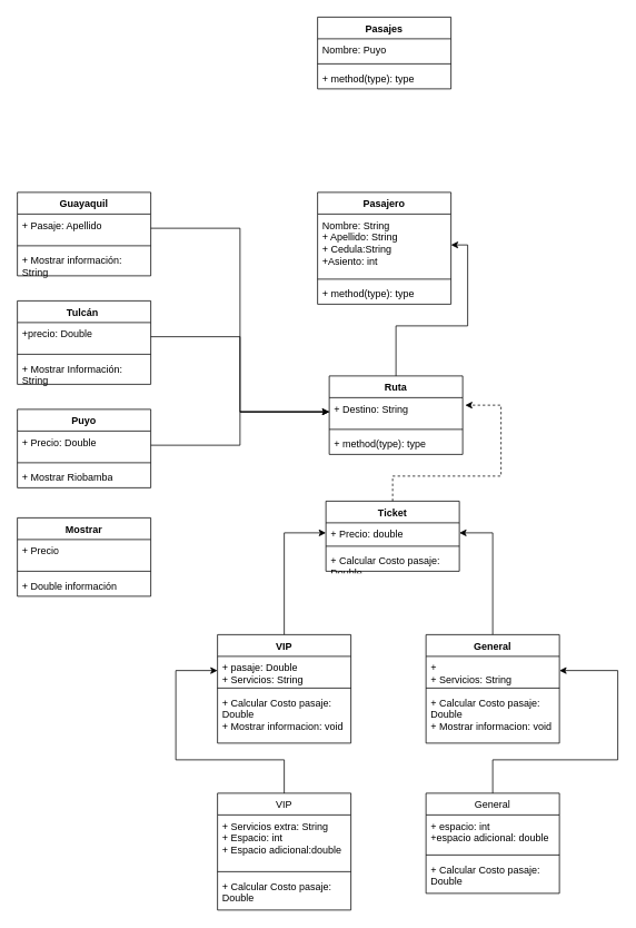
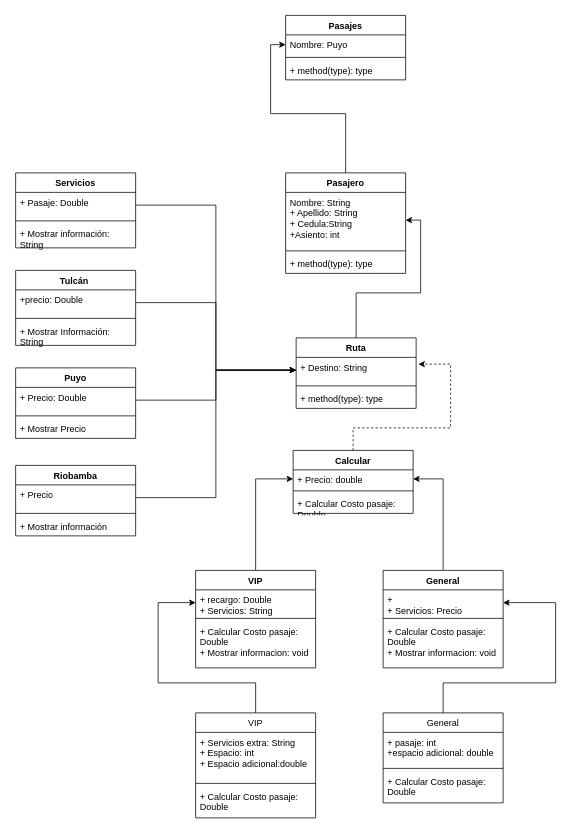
  <mxCell id="0" />
  <mxCell id="1" parent="0" />
  <mxCell id="2" value="Pasajes" style="swimlane;fontStyle=1;align=center;verticalAlign=top;childLayout=stackLayout;horizontal=1;startSize=26;horizontalStack=0;resizeParent=1;resizeParentMax=0;resizeLast=0;collapsible=1;marginBottom=0;whiteSpace=wrap;html=1;" vertex="1" parent="1"><mxGeometry x="380" y="20" width="160" height="86" as="geometry" /></mxCell>
  <mxCell id="3" value="Nombre: Puyo" style="text;strokeColor=none;fillColor=none;align=left;verticalAlign=top;spacingLeft=4;spacingRight=4;overflow=hidden;rotatable=0;points=[[0,0.5],[1,0.5]];portConstraint=eastwest;whiteSpace=wrap;html=1;" vertex="1" parent="2"><mxGeometry y="26" width="160" height="26" as="geometry" /></mxCell>
  <mxCell id="4" value="" style="line;strokeWidth=1;fillColor=none;align=left;verticalAlign=middle;spacingTop=-1;spacingLeft=3;spacingRight=3;rotatable=0;labelPosition=right;points=[];portConstraint=eastwest;strokeColor=inherit;" vertex="1" parent="2"><mxGeometry y="52" width="160" height="8" as="geometry" /></mxCell>
  <mxCell id="5" value="+ method(type): type" style="text;strokeColor=none;fillColor=none;align=left;verticalAlign=top;spacingLeft=4;spacingRight=4;overflow=hidden;rotatable=0;points=[[0,0.5],[1,0.5]];portConstraint=eastwest;whiteSpace=wrap;html=1;" vertex="1" parent="2"><mxGeometry y="60" width="160" height="26" as="geometry" /></mxCell>
  <mxCell id="6" value="&lt;div&gt;Ruta&lt;/div&gt;" style="swimlane;fontStyle=1;align=center;verticalAlign=top;childLayout=stackLayout;horizontal=1;startSize=26;horizontalStack=0;resizeParent=1;resizeParentMax=0;resizeLast=0;collapsible=1;marginBottom=0;whiteSpace=wrap;html=1;" vertex="1" parent="1"><mxGeometry x="394" y="450" width="160" height="94" as="geometry" /></mxCell>
  <mxCell id="7" value="+ Destino: String" style="text;strokeColor=none;fillColor=none;align=left;verticalAlign=top;spacingLeft=4;spacingRight=4;overflow=hidden;rotatable=0;points=[[0,0.5],[1,0.5]];portConstraint=eastwest;whiteSpace=wrap;html=1;" vertex="1" parent="6"><mxGeometry y="26" width="160" height="34" as="geometry" /></mxCell>
  <mxCell id="8" value="" style="line;strokeWidth=1;fillColor=none;align=left;verticalAlign=middle;spacingTop=-1;spacingLeft=3;spacingRight=3;rotatable=0;labelPosition=right;points=[];portConstraint=eastwest;strokeColor=inherit;" vertex="1" parent="6"><mxGeometry y="60" width="160" height="8" as="geometry" /></mxCell>
  <mxCell id="9" value="+ method(type): type" style="text;strokeColor=none;fillColor=none;align=left;verticalAlign=top;spacingLeft=4;spacingRight=4;overflow=hidden;rotatable=0;points=[[0,0.5],[1,0.5]];portConstraint=eastwest;whiteSpace=wrap;html=1;" vertex="1" parent="6"><mxGeometry y="68" width="160" height="26" as="geometry" /></mxCell>
- <mxCell id="10" value="&lt;div&gt;Ticket&lt;/div&gt;" style="swimlane;fontStyle=1;align=center;verticalAlign=top;childLayout=stackLayout;horizontal=1;startSize=26;horizontalStack=0;resizeParent=1;resizeParentMax=0;resizeLast=0;collapsible=1;marginBottom=0;whiteSpace=wrap;html=1;" vertex="1" parent="1"><mxGeometry x="390" y="600" width="160" height="84" as="geometry" /></mxCell>
+ <mxCell id="10" value="&lt;div&gt;Calcular&lt;/div&gt;" style="swimlane;fontStyle=1;align=center;verticalAlign=top;childLayout=stackLayout;horizontal=1;startSize=26;horizontalStack=0;resizeParent=1;resizeParentMax=0;resizeLast=0;collapsible=1;marginBottom=0;whiteSpace=wrap;html=1;" vertex="1" parent="1"><mxGeometry x="390" y="600" width="160" height="84" as="geometry" /></mxCell>
  <mxCell id="11" value="+ Precio: double" style="text;strokeColor=none;fillColor=none;align=left;verticalAlign=top;spacingLeft=4;spacingRight=4;overflow=hidden;rotatable=0;points=[[0,0.5],[1,0.5]];portConstraint=eastwest;whiteSpace=wrap;html=1;" vertex="1" parent="10"><mxGeometry y="26" width="160" height="24" as="geometry" /></mxCell>
  <mxCell id="12" value="" style="line;strokeWidth=1;fillColor=none;align=left;verticalAlign=middle;spacingTop=-1;spacingLeft=3;spacingRight=3;rotatable=0;labelPosition=right;points=[];portConstraint=eastwest;strokeColor=inherit;" vertex="1" parent="10"><mxGeometry y="50" width="160" height="8" as="geometry" /></mxCell>
  <mxCell id="13" value="+ Calcular Costo pasaje: Double&lt;div&gt;+ Mostrar informacion: void&lt;/div&gt;" style="text;strokeColor=none;fillColor=none;align=left;verticalAlign=top;spacingLeft=4;spacingRight=4;overflow=hidden;rotatable=0;points=[[0,0.5],[1,0.5]];portConstraint=eastwest;whiteSpace=wrap;html=1;" vertex="1" parent="10"><mxGeometry y="58" width="160" height="26" as="geometry" /></mxCell>
+ <mxCell id="14" style="edgeStyle=orthogonalEdgeStyle;rounded=0;orthogonalLoop=1;jettySize=auto;html=1;exitX=0.5;exitY=0;exitDx=0;exitDy=0;entryX=0;entryY=0.5;entryDx=0;entryDy=0;" edge="1" parent="1" source="15" target="3"><mxGeometry relative="1" as="geometry" /></mxCell>
  <mxCell id="15" value="Pasajero" style="swimlane;fontStyle=1;align=center;verticalAlign=top;childLayout=stackLayout;horizontal=1;startSize=26;horizontalStack=0;resizeParent=1;resizeParentMax=0;resizeLast=0;collapsible=1;marginBottom=0;whiteSpace=wrap;html=1;" vertex="1" parent="1"><mxGeometry x="380" y="230" width="160" height="134" as="geometry" /></mxCell>
  <mxCell id="16" value="Nombre: String&lt;div&gt;+ Apellido: String&lt;/div&gt;&lt;div&gt;+ Cedula:String&lt;/div&gt;&lt;div&gt;+Asiento: int&lt;/div&gt;&lt;div&gt;&lt;br&gt;&lt;/div&gt;" style="text;strokeColor=none;fillColor=none;align=left;verticalAlign=top;spacingLeft=4;spacingRight=4;overflow=hidden;rotatable=0;points=[[0,0.5],[1,0.5]];portConstraint=eastwest;whiteSpace=wrap;html=1;" vertex="1" parent="15"><mxGeometry y="26" width="160" height="74" as="geometry" /></mxCell>
  <mxCell id="17" value="" style="line;strokeWidth=1;fillColor=none;align=left;verticalAlign=middle;spacingTop=-1;spacingLeft=3;spacingRight=3;rotatable=0;labelPosition=right;points=[];portConstraint=eastwest;strokeColor=inherit;" vertex="1" parent="15"><mxGeometry y="100" width="160" height="8" as="geometry" /></mxCell>
  <mxCell id="18" value="+ method(type): type" style="text;strokeColor=none;fillColor=none;align=left;verticalAlign=top;spacingLeft=4;spacingRight=4;overflow=hidden;rotatable=0;points=[[0,0.5],[1,0.5]];portConstraint=eastwest;whiteSpace=wrap;html=1;" vertex="1" parent="15"><mxGeometry y="108" width="160" height="26" as="geometry" /></mxCell>
  <mxCell id="19" style="edgeStyle=orthogonalEdgeStyle;rounded=0;orthogonalLoop=1;jettySize=auto;html=1;exitX=0.5;exitY=0;exitDx=0;exitDy=0;entryX=1;entryY=0.5;entryDx=0;entryDy=0;" edge="1" parent="1" source="6" target="16"><mxGeometry relative="1" as="geometry" /></mxCell>
  <mxCell id="20" style="edgeStyle=orthogonalEdgeStyle;rounded=0;orthogonalLoop=1;jettySize=auto;html=1;exitX=0.5;exitY=0;exitDx=0;exitDy=0;entryX=0;entryY=0.5;entryDx=0;entryDy=0;" edge="1" parent="1" source="21" target="11"><mxGeometry relative="1" as="geometry" /></mxCell>
  <mxCell id="21" value="&lt;div&gt;VIP&lt;/div&gt;" style="swimlane;fontStyle=1;align=center;verticalAlign=top;childLayout=stackLayout;horizontal=1;startSize=26;horizontalStack=0;resizeParent=1;resizeParentMax=0;resizeLast=0;collapsible=1;marginBottom=0;whiteSpace=wrap;html=1;" vertex="1" parent="1"><mxGeometry x="260" y="760" width="160" height="130" as="geometry" /></mxCell>
- <mxCell id="22" value="+ pasaje: Double&lt;div&gt;+ Servicios: String&lt;/div&gt;" style="text;strokeColor=none;fillColor=none;align=left;verticalAlign=top;spacingLeft=4;spacingRight=4;overflow=hidden;rotatable=0;points=[[0,0.5],[1,0.5]];portConstraint=eastwest;whiteSpace=wrap;html=1;" vertex="1" parent="21"><mxGeometry y="26" width="160" height="34" as="geometry" /></mxCell>
+ <mxCell id="22" value="+ recargo: Double&lt;div&gt;+ Servicios: String&lt;/div&gt;" style="text;strokeColor=none;fillColor=none;align=left;verticalAlign=top;spacingLeft=4;spacingRight=4;overflow=hidden;rotatable=0;points=[[0,0.5],[1,0.5]];portConstraint=eastwest;whiteSpace=wrap;html=1;" vertex="1" parent="21"><mxGeometry y="26" width="160" height="34" as="geometry" /></mxCell>
  <mxCell id="23" value="" style="line;strokeWidth=1;fillColor=none;align=left;verticalAlign=middle;spacingTop=-1;spacingLeft=3;spacingRight=3;rotatable=0;labelPosition=right;points=[];portConstraint=eastwest;strokeColor=inherit;" vertex="1" parent="21"><mxGeometry y="60" width="160" height="8" as="geometry" /></mxCell>
  <mxCell id="24" value="+ Calcular Costo pasaje: Double&lt;div&gt;+ Mostrar informacion: void&lt;/div&gt;" style="text;strokeColor=none;fillColor=none;align=left;verticalAlign=top;spacingLeft=4;spacingRight=4;overflow=hidden;rotatable=0;points=[[0,0.5],[1,0.5]];portConstraint=eastwest;whiteSpace=wrap;html=1;" vertex="1" parent="21"><mxGeometry y="68" width="160" height="62" as="geometry" /></mxCell>
  <mxCell id="25" style="edgeStyle=orthogonalEdgeStyle;rounded=0;orthogonalLoop=1;jettySize=auto;html=1;exitX=0.5;exitY=0;exitDx=0;exitDy=0;" edge="1" parent="1" source="26" target="11"><mxGeometry relative="1" as="geometry" /></mxCell>
  <mxCell id="26" value="&lt;div&gt;General&lt;/div&gt;" style="swimlane;fontStyle=1;align=center;verticalAlign=top;childLayout=stackLayout;horizontal=1;startSize=26;horizontalStack=0;resizeParent=1;resizeParentMax=0;resizeLast=0;collapsible=1;marginBottom=0;whiteSpace=wrap;html=1;" vertex="1" parent="1"><mxGeometry x="510" y="760" width="160" height="130" as="geometry" /></mxCell>
- <mxCell id="27" value="+&amp;nbsp;&lt;div&gt;+ Servicios: String&lt;/div&gt;" style="text;strokeColor=none;fillColor=none;align=left;verticalAlign=top;spacingLeft=4;spacingRight=4;overflow=hidden;rotatable=0;points=[[0,0.5],[1,0.5]];portConstraint=eastwest;whiteSpace=wrap;html=1;" vertex="1" parent="26"><mxGeometry y="26" width="160" height="34" as="geometry" /></mxCell>
+ <mxCell id="27" value="+&amp;nbsp;&lt;div&gt;+ Servicios: Precio&lt;/div&gt;" style="text;strokeColor=none;fillColor=none;align=left;verticalAlign=top;spacingLeft=4;spacingRight=4;overflow=hidden;rotatable=0;points=[[0,0.5],[1,0.5]];portConstraint=eastwest;whiteSpace=wrap;html=1;" vertex="1" parent="26"><mxGeometry y="26" width="160" height="34" as="geometry" /></mxCell>
  <mxCell id="28" value="" style="line;strokeWidth=1;fillColor=none;align=left;verticalAlign=middle;spacingTop=-1;spacingLeft=3;spacingRight=3;rotatable=0;labelPosition=right;points=[];portConstraint=eastwest;strokeColor=inherit;" vertex="1" parent="26"><mxGeometry y="60" width="160" height="8" as="geometry" /></mxCell>
  <mxCell id="29" value="+ Calcular Costo pasaje: Double&lt;div&gt;+ Mostrar informacion: void&lt;/div&gt;" style="text;strokeColor=none;fillColor=none;align=left;verticalAlign=top;spacingLeft=4;spacingRight=4;overflow=hidden;rotatable=0;points=[[0,0.5],[1,0.5]];portConstraint=eastwest;whiteSpace=wrap;html=1;" vertex="1" parent="26"><mxGeometry y="68" width="160" height="62" as="geometry" /></mxCell>
- <mxCell id="30" value="&lt;div&gt;Mostrar&lt;/div&gt;" style="swimlane;fontStyle=1;align=center;verticalAlign=top;childLayout=stackLayout;horizontal=1;startSize=26;horizontalStack=0;resizeParent=1;resizeParentMax=0;resizeLast=0;collapsible=1;marginBottom=0;whiteSpace=wrap;html=1;" vertex="1" parent="1"><mxGeometry x="20" y="620" width="160" height="94" as="geometry" /></mxCell>
+ <mxCell id="30" value="&lt;div&gt;Riobamba&lt;/div&gt;" style="swimlane;fontStyle=1;align=center;verticalAlign=top;childLayout=stackLayout;horizontal=1;startSize=26;horizontalStack=0;resizeParent=1;resizeParentMax=0;resizeLast=0;collapsible=1;marginBottom=0;whiteSpace=wrap;html=1;" vertex="1" parent="1"><mxGeometry x="20" y="620" width="160" height="94" as="geometry" /></mxCell>
  <mxCell id="31" value="&lt;div&gt;+ Precio&lt;/div&gt;" style="text;strokeColor=none;fillColor=none;align=left;verticalAlign=top;spacingLeft=4;spacingRight=4;overflow=hidden;rotatable=0;points=[[0,0.5],[1,0.5]];portConstraint=eastwest;whiteSpace=wrap;html=1;" vertex="1" parent="30"><mxGeometry y="26" width="160" height="34" as="geometry" /></mxCell>
  <mxCell id="32" value="" style="line;strokeWidth=1;fillColor=none;align=left;verticalAlign=middle;spacingTop=-1;spacingLeft=3;spacingRight=3;rotatable=0;labelPosition=right;points=[];portConstraint=eastwest;strokeColor=inherit;" vertex="1" parent="30"><mxGeometry y="60" width="160" height="8" as="geometry" /></mxCell>
- <mxCell id="33" value="+ Double información&amp;nbsp;" style="text;strokeColor=none;fillColor=none;align=left;verticalAlign=top;spacingLeft=4;spacingRight=4;overflow=hidden;rotatable=0;points=[[0,0.5],[1,0.5]];portConstraint=eastwest;whiteSpace=wrap;html=1;" vertex="1" parent="30"><mxGeometry y="68" width="160" height="26" as="geometry" /></mxCell>
+ <mxCell id="33" value="+ Mostrar información&amp;nbsp;" style="text;strokeColor=none;fillColor=none;align=left;verticalAlign=top;spacingLeft=4;spacingRight=4;overflow=hidden;rotatable=0;points=[[0,0.5],[1,0.5]];portConstraint=eastwest;whiteSpace=wrap;html=1;" vertex="1" parent="30"><mxGeometry y="68" width="160" height="26" as="geometry" /></mxCell>
  <mxCell id="34" style="edgeStyle=orthogonalEdgeStyle;rounded=0;orthogonalLoop=1;jettySize=auto;html=1;exitX=0.5;exitY=0;exitDx=0;exitDy=0;entryX=1.019;entryY=0.265;entryDx=0;entryDy=0;entryPerimeter=0;dashed=1;" edge="1" parent="1" source="10" target="7"><mxGeometry relative="1" as="geometry"><Array as="points"><mxPoint x="470" y="570" /><mxPoint x="600" y="570" /><mxPoint x="600" y="485" /></Array></mxGeometry></mxCell>
  <mxCell id="35" value="Puyo" style="swimlane;fontStyle=1;align=center;verticalAlign=top;childLayout=stackLayout;horizontal=1;startSize=26;horizontalStack=0;resizeParent=1;resizeParentMax=0;resizeLast=0;collapsible=1;marginBottom=0;whiteSpace=wrap;html=1;" vertex="1" parent="1"><mxGeometry x="20" y="490" width="160" height="94" as="geometry" /></mxCell>
  <mxCell id="36" value="&lt;div&gt;+ Precio: Double&lt;/div&gt;" style="text;strokeColor=none;fillColor=none;align=left;verticalAlign=top;spacingLeft=4;spacingRight=4;overflow=hidden;rotatable=0;points=[[0,0.5],[1,0.5]];portConstraint=eastwest;whiteSpace=wrap;html=1;" vertex="1" parent="35"><mxGeometry y="26" width="160" height="34" as="geometry" /></mxCell>
  <mxCell id="37" value="" style="line;strokeWidth=1;fillColor=none;align=left;verticalAlign=middle;spacingTop=-1;spacingLeft=3;spacingRight=3;rotatable=0;labelPosition=right;points=[];portConstraint=eastwest;strokeColor=inherit;" vertex="1" parent="35"><mxGeometry y="60" width="160" height="8" as="geometry" /></mxCell>
- <mxCell id="38" value="+ Mostrar Riobamba" style="text;strokeColor=none;fillColor=none;align=left;verticalAlign=top;spacingLeft=4;spacingRight=4;overflow=hidden;rotatable=0;points=[[0,0.5],[1,0.5]];portConstraint=eastwest;whiteSpace=wrap;html=1;" vertex="1" parent="35"><mxGeometry y="68" width="160" height="26" as="geometry" /></mxCell>
+ <mxCell id="38" value="+ Mostrar Precio" style="text;strokeColor=none;fillColor=none;align=left;verticalAlign=top;spacingLeft=4;spacingRight=4;overflow=hidden;rotatable=0;points=[[0,0.5],[1,0.5]];portConstraint=eastwest;whiteSpace=wrap;html=1;" vertex="1" parent="35"><mxGeometry y="68" width="160" height="26" as="geometry" /></mxCell>
  <mxCell id="39" value="&lt;div&gt;Tulcán&amp;nbsp;&lt;/div&gt;" style="swimlane;fontStyle=1;align=center;verticalAlign=top;childLayout=stackLayout;horizontal=1;startSize=26;horizontalStack=0;resizeParent=1;resizeParentMax=0;resizeLast=0;collapsible=1;marginBottom=0;whiteSpace=wrap;html=1;" vertex="1" parent="1"><mxGeometry x="20" y="360" width="160" height="100" as="geometry" /></mxCell>
  <mxCell id="40" value="&lt;div&gt;+precio: Double&lt;/div&gt;" style="text;strokeColor=none;fillColor=none;align=left;verticalAlign=top;spacingLeft=4;spacingRight=4;overflow=hidden;rotatable=0;points=[[0,0.5],[1,0.5]];portConstraint=eastwest;whiteSpace=wrap;html=1;" vertex="1" parent="39"><mxGeometry y="26" width="160" height="34" as="geometry" /></mxCell>
  <mxCell id="41" value="" style="line;strokeWidth=1;fillColor=none;align=left;verticalAlign=middle;spacingTop=-1;spacingLeft=3;spacingRight=3;rotatable=0;labelPosition=right;points=[];portConstraint=eastwest;strokeColor=inherit;" vertex="1" parent="39"><mxGeometry y="60" width="160" height="8" as="geometry" /></mxCell>
  <mxCell id="42" value="+ Mostrar Información: String" style="text;strokeColor=none;fillColor=none;align=left;verticalAlign=top;spacingLeft=4;spacingRight=4;overflow=hidden;rotatable=0;points=[[0,0.5],[1,0.5]];portConstraint=eastwest;whiteSpace=wrap;html=1;" vertex="1" parent="39"><mxGeometry y="68" width="160" height="32" as="geometry" /></mxCell>
- <mxCell id="43" value="&lt;div&gt;Guayaquil&lt;/div&gt;" style="swimlane;fontStyle=1;align=center;verticalAlign=top;childLayout=stackLayout;horizontal=1;startSize=26;horizontalStack=0;resizeParent=1;resizeParentMax=0;resizeLast=0;collapsible=1;marginBottom=0;whiteSpace=wrap;html=1;" vertex="1" parent="1"><mxGeometry x="20" y="230" width="160" height="100" as="geometry" /></mxCell>
- <mxCell id="44" value="&lt;div&gt;+ Pasaje: Apellido&lt;/div&gt;" style="text;strokeColor=none;fillColor=none;align=left;verticalAlign=top;spacingLeft=4;spacingRight=4;overflow=hidden;rotatable=0;points=[[0,0.5],[1,0.5]];portConstraint=eastwest;whiteSpace=wrap;html=1;" vertex="1" parent="43"><mxGeometry y="26" width="160" height="34" as="geometry" /></mxCell>
+ <mxCell id="43" value="&lt;div&gt;Servicios&lt;/div&gt;" style="swimlane;fontStyle=1;align=center;verticalAlign=top;childLayout=stackLayout;horizontal=1;startSize=26;horizontalStack=0;resizeParent=1;resizeParentMax=0;resizeLast=0;collapsible=1;marginBottom=0;whiteSpace=wrap;html=1;" vertex="1" parent="1"><mxGeometry x="20" y="230" width="160" height="100" as="geometry" /></mxCell>
+ <mxCell id="44" value="&lt;div&gt;+ Pasaje: Double&lt;/div&gt;" style="text;strokeColor=none;fillColor=none;align=left;verticalAlign=top;spacingLeft=4;spacingRight=4;overflow=hidden;rotatable=0;points=[[0,0.5],[1,0.5]];portConstraint=eastwest;whiteSpace=wrap;html=1;" vertex="1" parent="43"><mxGeometry y="26" width="160" height="34" as="geometry" /></mxCell>
  <mxCell id="45" value="" style="line;strokeWidth=1;fillColor=none;align=left;verticalAlign=middle;spacingTop=-1;spacingLeft=3;spacingRight=3;rotatable=0;labelPosition=right;points=[];portConstraint=eastwest;strokeColor=inherit;" vertex="1" parent="43"><mxGeometry y="60" width="160" height="8" as="geometry" /></mxCell>
  <mxCell id="46" value="+ Mostrar información: String" style="text;strokeColor=none;fillColor=none;align=left;verticalAlign=top;spacingLeft=4;spacingRight=4;overflow=hidden;rotatable=0;points=[[0,0.5],[1,0.5]];portConstraint=eastwest;whiteSpace=wrap;html=1;" vertex="1" parent="43"><mxGeometry y="68" width="160" height="32" as="geometry" /></mxCell>
  <mxCell id="47" style="edgeStyle=orthogonalEdgeStyle;rounded=0;orthogonalLoop=1;jettySize=auto;html=1;endArrow=none;" edge="1" parent="1" source="44" target="7"><mxGeometry relative="1" as="geometry" /></mxCell>
  <mxCell id="48" style="edgeStyle=orthogonalEdgeStyle;rounded=0;orthogonalLoop=1;jettySize=auto;html=1;" edge="1" parent="1" source="40" target="7"><mxGeometry relative="1" as="geometry" /></mxCell>
  <mxCell id="49" style="edgeStyle=orthogonalEdgeStyle;rounded=0;orthogonalLoop=1;jettySize=auto;html=1;entryX=0;entryY=0.5;entryDx=0;entryDy=0;" edge="1" parent="1" source="36" target="7"><mxGeometry relative="1" as="geometry" /></mxCell>
+ <mxCell id="50" style="edgeStyle=orthogonalEdgeStyle;rounded=0;orthogonalLoop=1;jettySize=auto;html=1;" edge="1" parent="1" source="31" target="7"><mxGeometry relative="1" as="geometry" /></mxCell>
  <mxCell id="51" style="edgeStyle=orthogonalEdgeStyle;rounded=0;orthogonalLoop=1;jettySize=auto;html=1;exitX=0.5;exitY=0;exitDx=0;exitDy=0;" edge="1" parent="1" source="52" target="22"><mxGeometry relative="1" as="geometry"><Array as="points"><mxPoint x="340" y="910" /><mxPoint x="210" y="910" /><mxPoint x="210" y="803" /></Array></mxGeometry></mxCell>
  <mxCell id="52" value="&lt;div&gt;VIP&lt;/div&gt;" style="swimlane;fontStyle=0;align=center;verticalAlign=top;childLayout=stackLayout;horizontal=1;startSize=26;horizontalStack=0;resizeParent=1;resizeParentMax=0;resizeLast=0;collapsible=1;marginBottom=0;whiteSpace=wrap;html=1;" vertex="1" parent="1"><mxGeometry x="260" y="950" width="160" height="140" as="geometry" /></mxCell>
  <mxCell id="53" value="+ Servicios extra: String&lt;div&gt;+ Espacio: int&lt;/div&gt;&lt;div&gt;+ Espacio adicional:double&lt;/div&gt;" style="text;strokeColor=none;fillColor=none;align=left;verticalAlign=top;spacingLeft=4;spacingRight=4;overflow=hidden;rotatable=0;points=[[0,0.5],[1,0.5]];portConstraint=eastwest;whiteSpace=wrap;html=1;" vertex="1" parent="52"><mxGeometry y="26" width="160" height="64" as="geometry" /></mxCell>
  <mxCell id="54" value="" style="line;strokeWidth=1;fillColor=none;align=left;verticalAlign=middle;spacingTop=-1;spacingLeft=3;spacingRight=3;rotatable=0;labelPosition=right;points=[];portConstraint=eastwest;strokeColor=inherit;" vertex="1" parent="52"><mxGeometry y="90" width="160" height="8" as="geometry" /></mxCell>
  <mxCell id="55" value="+ Calcular Costo pasaje: Double" style="text;strokeColor=none;fillColor=none;align=left;verticalAlign=top;spacingLeft=4;spacingRight=4;overflow=hidden;rotatable=0;points=[[0,0.5],[1,0.5]];portConstraint=eastwest;whiteSpace=wrap;html=1;" vertex="1" parent="52"><mxGeometry y="98" width="160" height="42" as="geometry" /></mxCell>
  <mxCell id="56" style="edgeStyle=orthogonalEdgeStyle;rounded=0;orthogonalLoop=1;jettySize=auto;html=1;entryX=1;entryY=0.5;entryDx=0;entryDy=0;" edge="1" parent="1" source="57" target="27"><mxGeometry relative="1" as="geometry"><Array as="points"><mxPoint x="590" y="910" /><mxPoint x="740" y="910" /><mxPoint x="740" y="803" /></Array></mxGeometry></mxCell>
  <mxCell id="57" value="&lt;div&gt;General&lt;/div&gt;" style="swimlane;fontStyle=0;align=center;verticalAlign=top;childLayout=stackLayout;horizontal=1;startSize=26;horizontalStack=0;resizeParent=1;resizeParentMax=0;resizeLast=0;collapsible=1;marginBottom=0;whiteSpace=wrap;html=1;" vertex="1" parent="1"><mxGeometry x="510" y="950" width="160" height="120" as="geometry" /></mxCell>
- <mxCell id="58" value="+ espacio: int&lt;div&gt;+espacio adicional: double&lt;/div&gt;" style="text;strokeColor=none;fillColor=none;align=left;verticalAlign=top;spacingLeft=4;spacingRight=4;overflow=hidden;rotatable=0;points=[[0,0.5],[1,0.5]];portConstraint=eastwest;whiteSpace=wrap;html=1;" vertex="1" parent="57"><mxGeometry y="26" width="160" height="44" as="geometry" /></mxCell>
+ <mxCell id="58" value="+ pasaje: int&lt;div&gt;+espacio adicional: double&lt;/div&gt;" style="text;strokeColor=none;fillColor=none;align=left;verticalAlign=top;spacingLeft=4;spacingRight=4;overflow=hidden;rotatable=0;points=[[0,0.5],[1,0.5]];portConstraint=eastwest;whiteSpace=wrap;html=1;" vertex="1" parent="57"><mxGeometry y="26" width="160" height="44" as="geometry" /></mxCell>
  <mxCell id="59" value="" style="line;strokeWidth=1;fillColor=none;align=left;verticalAlign=middle;spacingTop=-1;spacingLeft=3;spacingRight=3;rotatable=0;labelPosition=right;points=[];portConstraint=eastwest;strokeColor=inherit;" vertex="1" parent="57"><mxGeometry y="70" width="160" height="8" as="geometry" /></mxCell>
  <mxCell id="60" value="+ Calcular Costo pasaje: Double" style="text;strokeColor=none;fillColor=none;align=left;verticalAlign=top;spacingLeft=4;spacingRight=4;overflow=hidden;rotatable=0;points=[[0,0.5],[1,0.5]];portConstraint=eastwest;whiteSpace=wrap;html=1;" vertex="1" parent="57"><mxGeometry y="78" width="160" height="42" as="geometry" /></mxCell>
